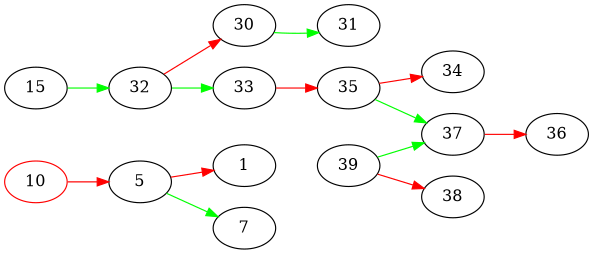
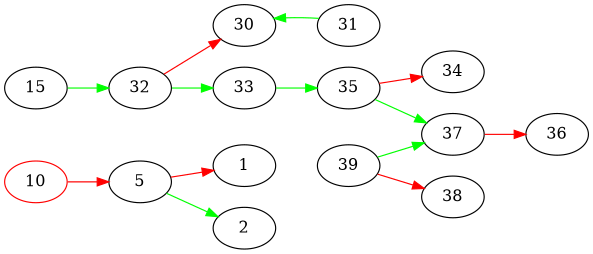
  digraph {
    rankdir=LR
    edge [color=green]
    10 [color=red]
    5
    1
-   7
+   7 [label=2]
    15
    32
    30
    33
    31
    35
    34
    37
    36
    39
    38
    10 -> 5 [color=red]
    5 -> 1 [color=red]
    5 -> 7
    15 -> 32
    32 -> 30 [color=red]
    32 -> 33
-   30 -> 31
-   33 -> 35 [color=red]
+   31 -> 30
+   33 -> 35
    35 -> 34 [color=red]
    35 -> 37
    37 -> 36 [color=red]
    39 -> 37
    39 -> 38 [color=red]
  }
